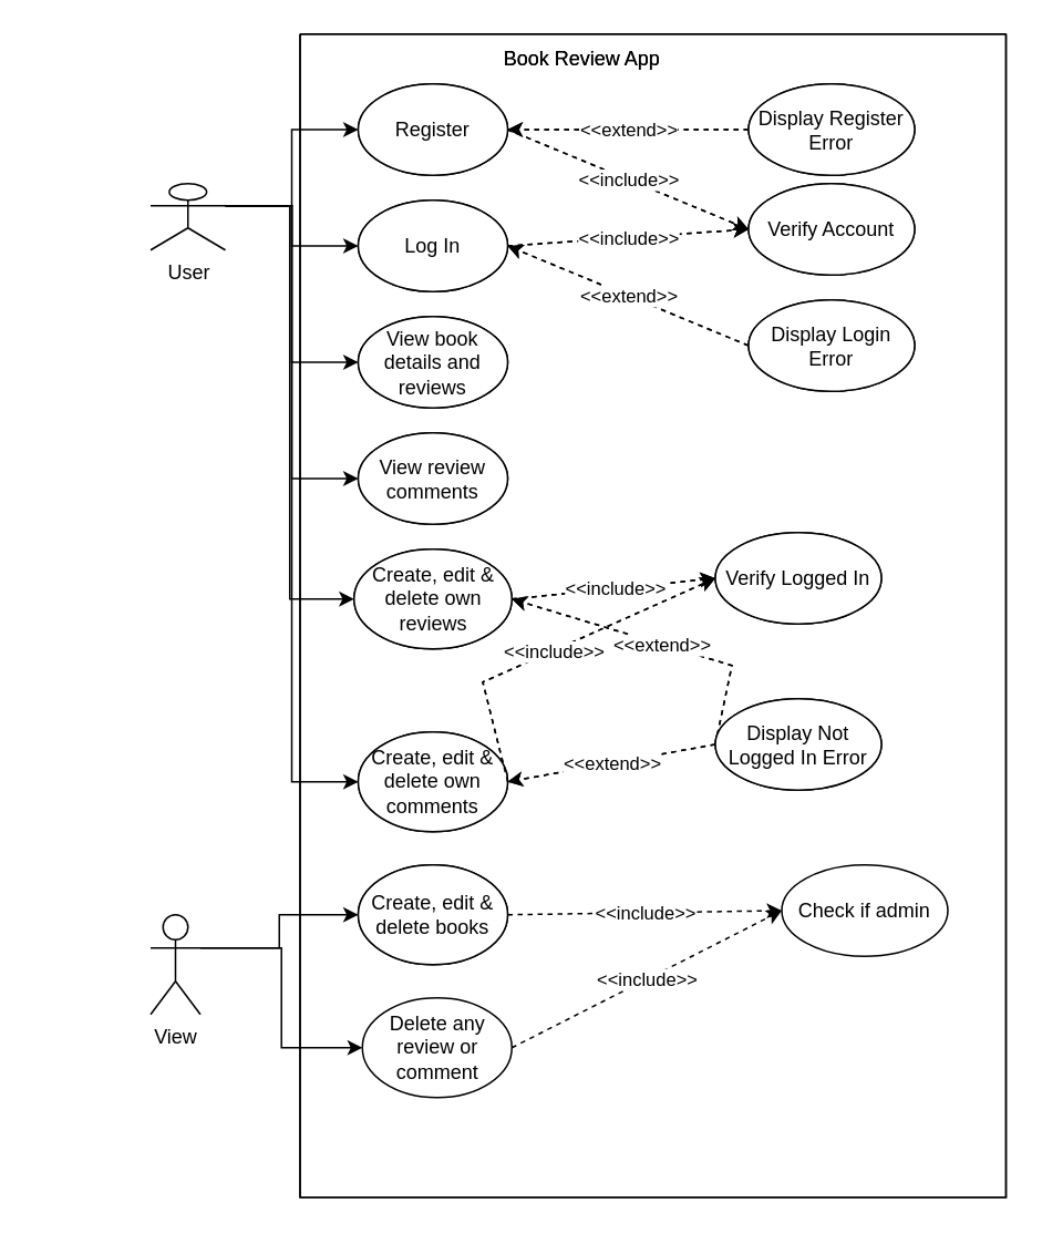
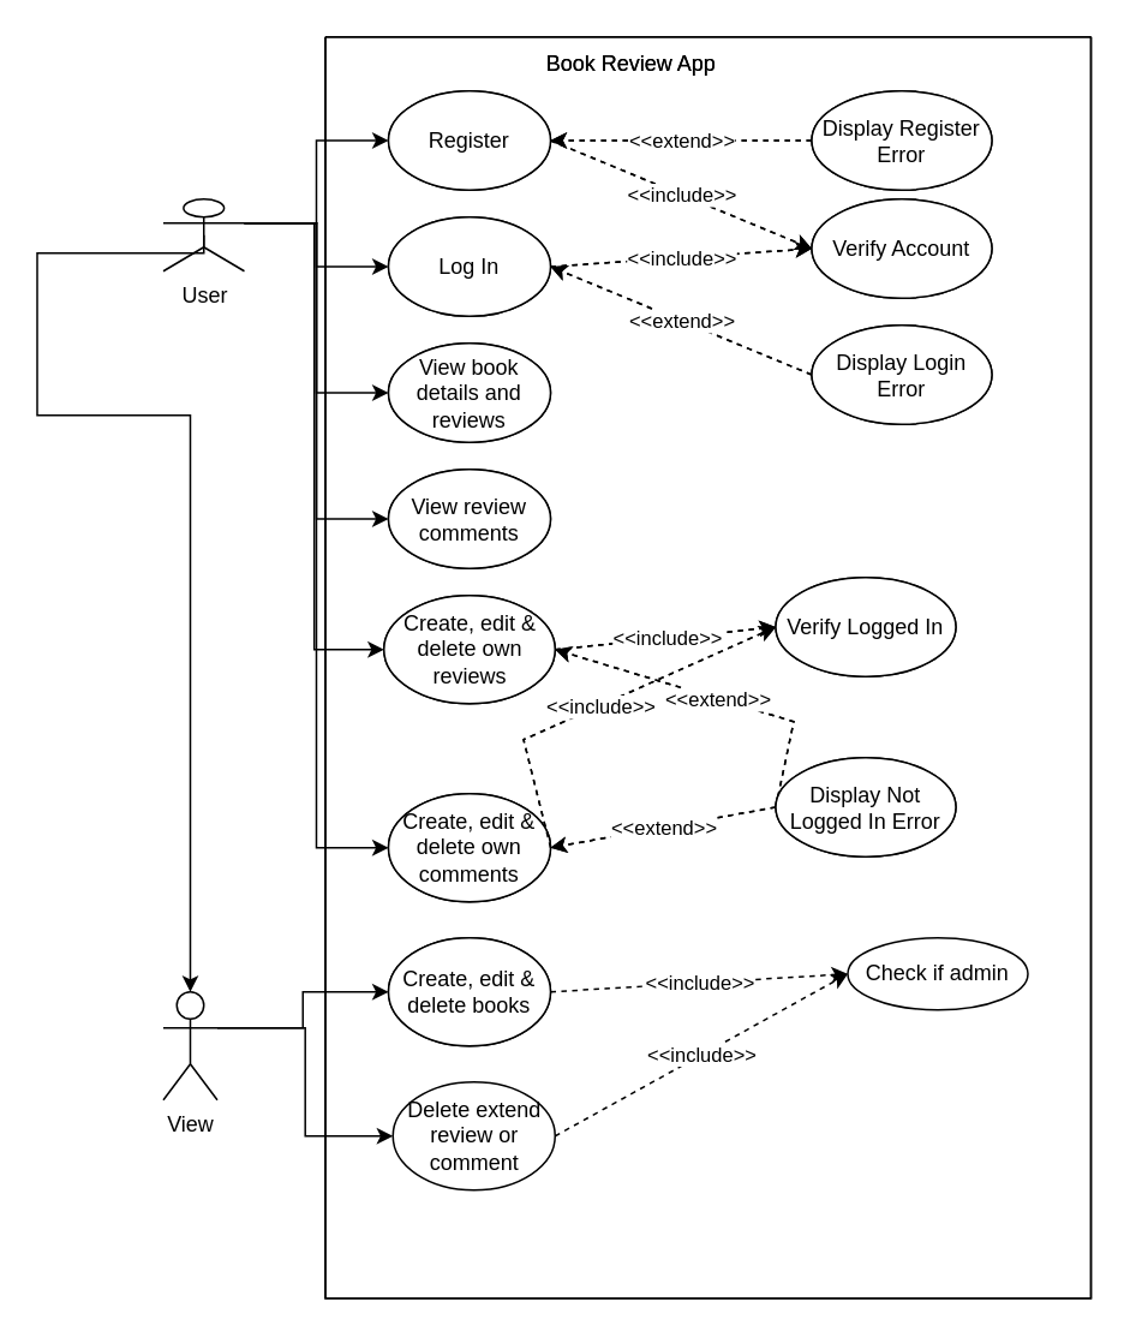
  <mxCell id="0" />
  <mxCell id="1" parent="0" />
+ <mxCell id="2" style="edgeStyle=orthogonalEdgeStyle;rounded=0;orthogonalLoop=1;jettySize=auto;html=1;exitX=0.5;exitY=0.5;exitDx=0;exitDy=0;exitPerimeter=0;" edge="1" parent="1" source="9" target="12"><mxGeometry relative="1" as="geometry"><mxPoint x="90" y="280" as="targetPoint" /><Array as="points"><mxPoint x="20" y="140" /><mxPoint x="20" y="230" /><mxPoint x="105" y="230" /></Array></mxGeometry></mxCell>
  <mxCell id="3" style="edgeStyle=orthogonalEdgeStyle;rounded=0;orthogonalLoop=1;jettySize=auto;html=1;exitX=1;exitY=0.333;exitDx=0;exitDy=0;exitPerimeter=0;entryX=0;entryY=0.5;entryDx=0;entryDy=0;" edge="1" parent="1" source="9" target="17"><mxGeometry relative="1" as="geometry" /></mxCell>
  <mxCell id="4" style="edgeStyle=orthogonalEdgeStyle;rounded=0;orthogonalLoop=1;jettySize=auto;html=1;exitX=1;exitY=0.333;exitDx=0;exitDy=0;exitPerimeter=0;entryX=0;entryY=0.5;entryDx=0;entryDy=0;" edge="1" parent="1" source="9" target="15"><mxGeometry relative="1" as="geometry" /></mxCell>
  <mxCell id="5" style="edgeStyle=orthogonalEdgeStyle;rounded=0;orthogonalLoop=1;jettySize=auto;html=1;exitX=1;exitY=0.333;exitDx=0;exitDy=0;exitPerimeter=0;entryX=0;entryY=0.5;entryDx=0;entryDy=0;" edge="1" parent="1" source="9" target="18"><mxGeometry relative="1" as="geometry" /></mxCell>
  <mxCell id="6" style="edgeStyle=orthogonalEdgeStyle;rounded=0;orthogonalLoop=1;jettySize=auto;html=1;exitX=1;exitY=0.333;exitDx=0;exitDy=0;exitPerimeter=0;entryX=0;entryY=0.5;entryDx=0;entryDy=0;" edge="1" parent="1" source="9" target="19"><mxGeometry relative="1" as="geometry" /></mxCell>
  <mxCell id="7" style="edgeStyle=orthogonalEdgeStyle;rounded=0;orthogonalLoop=1;jettySize=auto;html=1;exitX=1;exitY=0.333;exitDx=0;exitDy=0;exitPerimeter=0;entryX=0;entryY=0.5;entryDx=0;entryDy=0;" edge="1" parent="1" source="9" target="16"><mxGeometry relative="1" as="geometry" /></mxCell>
  <mxCell id="8" style="edgeStyle=orthogonalEdgeStyle;rounded=0;orthogonalLoop=1;jettySize=auto;html=1;exitX=1;exitY=0.333;exitDx=0;exitDy=0;exitPerimeter=0;entryX=0;entryY=0.5;entryDx=0;entryDy=0;" edge="1" parent="1" source="9" target="20"><mxGeometry relative="1" as="geometry" /></mxCell>
  <mxCell id="9" value="User" style="shape=umlActor;verticalLabelPosition=bottom;verticalAlign=top;html=1;outlineConnect=0;" vertex="1" parent="1"><mxGeometry x="90" y="110" width="45" height="40" as="geometry" /></mxCell>
  <mxCell id="10" style="edgeStyle=orthogonalEdgeStyle;rounded=0;orthogonalLoop=1;jettySize=auto;html=1;exitX=1;exitY=0.333;exitDx=0;exitDy=0;exitPerimeter=0;entryX=0;entryY=0.5;entryDx=0;entryDy=0;" edge="1" parent="1" source="12" target="42"><mxGeometry relative="1" as="geometry" /></mxCell>
  <mxCell id="11" style="edgeStyle=orthogonalEdgeStyle;rounded=0;orthogonalLoop=1;jettySize=auto;html=1;exitX=1;exitY=0.333;exitDx=0;exitDy=0;exitPerimeter=0;" edge="1" parent="1" source="12" target="73"><mxGeometry relative="1" as="geometry" /></mxCell>
  <mxCell id="12" value="View" style="shape=umlActor;verticalLabelPosition=bottom;verticalAlign=top;html=1;outlineConnect=0;" vertex="1" parent="1"><mxGeometry x="90" y="550" width="30" height="60" as="geometry" /></mxCell>
  <mxCell id="13" value="" style="swimlane;startSize=0;" vertex="1" parent="1"><mxGeometry x="180" y="20" width="425" height="700" as="geometry"><mxRectangle x="260" y="100" width="50" height="40" as="alternateBounds" /></mxGeometry></mxCell>
  <mxCell id="14" value="Book Review App" style="text;html=1;strokeColor=none;fillColor=none;align=center;verticalAlign=middle;whiteSpace=wrap;rounded=0;" vertex="1" parent="13"><mxGeometry x="110" width="120" height="30" as="geometry" /></mxCell>
  <mxCell id="15" value="Log In" style="ellipse;whiteSpace=wrap;html=1;" vertex="1" parent="13"><mxGeometry x="35" y="100" width="90" height="55" as="geometry" /></mxCell>
  <mxCell id="16" value="View book details and reviews" style="ellipse;whiteSpace=wrap;html=1;" vertex="1" parent="13"><mxGeometry x="35" y="170" width="90" height="55" as="geometry" /></mxCell>
  <mxCell id="17" value="View review comments" style="ellipse;whiteSpace=wrap;html=1;" vertex="1" parent="13"><mxGeometry x="35" y="240" width="90" height="55" as="geometry" /></mxCell>
  <mxCell id="18" value="Create, edit &amp;amp; delete own reviews" style="ellipse;whiteSpace=wrap;html=1;" vertex="1" parent="13"><mxGeometry x="32.5" y="310" width="95" height="60" as="geometry" /></mxCell>
  <mxCell id="19" value="Create, edit &amp;amp; delete own comments" style="ellipse;whiteSpace=wrap;html=1;" vertex="1" parent="13"><mxGeometry x="35" y="420" width="90" height="60" as="geometry" /></mxCell>
  <mxCell id="20" value="Register" style="ellipse;whiteSpace=wrap;html=1;" vertex="1" parent="13"><mxGeometry x="35" y="30" width="90" height="55" as="geometry" /></mxCell>
  <mxCell id="21" value="Verify Account" style="ellipse;whiteSpace=wrap;html=1;" vertex="1" parent="13"><mxGeometry x="270" y="90" width="100" height="55" as="geometry" /></mxCell>
  <mxCell id="22" value="" style="endArrow=classic;html=1;rounded=0;exitX=1;exitY=0.5;exitDx=0;exitDy=0;entryX=0;entryY=0.5;entryDx=0;entryDy=0;dashed=1;" edge="1" parent="13" source="20" target="21"><mxGeometry relative="1" as="geometry"><mxPoint x="165" y="260" as="sourcePoint" /><mxPoint x="215" y="260" as="targetPoint" /></mxGeometry></mxCell>
  <mxCell id="23" value="&amp;lt;&amp;lt;include&amp;gt;&amp;gt;" style="edgeLabel;resizable=0;html=1;align=center;verticalAlign=middle;" connectable="0" vertex="1" parent="22"><mxGeometry relative="1" as="geometry" /></mxCell>
  <mxCell id="24" value="" style="endArrow=classic;html=1;rounded=0;exitX=1;exitY=0.5;exitDx=0;exitDy=0;entryX=0;entryY=0.5;entryDx=0;entryDy=0;dashed=1;" edge="1" parent="13" source="15" target="21"><mxGeometry relative="1" as="geometry"><mxPoint x="135" y="67.5" as="sourcePoint" /><mxPoint x="280" y="107.5" as="targetPoint" /></mxGeometry></mxCell>
  <mxCell id="25" value="&amp;lt;&amp;lt;include&amp;gt;&amp;gt;" style="edgeLabel;resizable=0;html=1;align=center;verticalAlign=middle;" connectable="0" vertex="1" parent="24"><mxGeometry relative="1" as="geometry" /></mxCell>
  <mxCell id="26" value="Display Register Error" style="ellipse;whiteSpace=wrap;html=1;" vertex="1" parent="13"><mxGeometry x="270" y="30" width="100" height="55" as="geometry" /></mxCell>
  <mxCell id="27" value="" style="endArrow=classic;html=1;rounded=0;exitX=0;exitY=0.5;exitDx=0;exitDy=0;entryX=1;entryY=0.5;entryDx=0;entryDy=0;dashed=1;" edge="1" parent="13" source="26" target="20"><mxGeometry relative="1" as="geometry"><mxPoint x="135" y="67.5" as="sourcePoint" /><mxPoint x="280" y="127.5" as="targetPoint" /></mxGeometry></mxCell>
  <mxCell id="28" value="&amp;lt;&amp;lt;extend&amp;gt;&amp;gt;" style="edgeLabel;resizable=0;html=1;align=center;verticalAlign=middle;" connectable="0" vertex="1" parent="27"><mxGeometry relative="1" as="geometry" /></mxCell>
  <mxCell id="29" value="Display Login Error" style="ellipse;whiteSpace=wrap;html=1;" vertex="1" parent="13"><mxGeometry x="270" y="160" width="100" height="55" as="geometry" /></mxCell>
  <mxCell id="30" value="" style="endArrow=classic;html=1;rounded=0;exitX=0;exitY=0.5;exitDx=0;exitDy=0;entryX=1;entryY=0.5;entryDx=0;entryDy=0;dashed=1;" edge="1" parent="13" source="29" target="15"><mxGeometry relative="1" as="geometry"><mxPoint x="280" y="67.5" as="sourcePoint" /><mxPoint x="135" y="67.5" as="targetPoint" /></mxGeometry></mxCell>
  <mxCell id="31" value="&amp;lt;&amp;lt;extend&amp;gt;&amp;gt;" style="edgeLabel;resizable=0;html=1;align=center;verticalAlign=middle;" connectable="0" vertex="1" parent="30"><mxGeometry relative="1" as="geometry" /></mxCell>
  <mxCell id="32" value="Verify Logged In" style="ellipse;whiteSpace=wrap;html=1;" vertex="1" parent="13"><mxGeometry x="250" y="300" width="100" height="55" as="geometry" /></mxCell>
  <mxCell id="33" value="" style="endArrow=classic;html=1;rounded=0;exitX=0;exitY=0.5;exitDx=0;exitDy=0;entryX=1;entryY=0.5;entryDx=0;entryDy=0;dashed=1;" edge="1" parent="13" source="37" target="18"><mxGeometry relative="1" as="geometry"><mxPoint x="280" y="67.5" as="sourcePoint" /><mxPoint x="135" y="67.5" as="targetPoint" /><Array as="points"><mxPoint x="260" y="380" /></Array></mxGeometry></mxCell>
  <mxCell id="34" value="&amp;lt;&amp;lt;extend&amp;gt;&amp;gt;" style="edgeLabel;resizable=0;html=1;align=center;verticalAlign=middle;" connectable="0" vertex="1" parent="33"><mxGeometry relative="1" as="geometry" /></mxCell>
  <mxCell id="35" value="" style="endArrow=classic;html=1;rounded=0;exitX=0;exitY=0.5;exitDx=0;exitDy=0;entryX=1;entryY=0.5;entryDx=0;entryDy=0;dashed=1;" edge="1" parent="13" source="37" target="19"><mxGeometry relative="1" as="geometry"><mxPoint x="260" y="337.5" as="sourcePoint" /><mxPoint x="137.5" y="350" as="targetPoint" /></mxGeometry></mxCell>
  <mxCell id="36" value="&amp;lt;&amp;lt;extend&amp;gt;&amp;gt;" style="edgeLabel;resizable=0;html=1;align=center;verticalAlign=middle;" connectable="0" vertex="1" parent="35"><mxGeometry relative="1" as="geometry" /></mxCell>
  <mxCell id="37" value="Display Not Logged In Error" style="ellipse;whiteSpace=wrap;html=1;" vertex="1" parent="13"><mxGeometry x="250" y="400" width="100" height="55" as="geometry" /></mxCell>
  <mxCell id="38" value="" style="endArrow=classic;html=1;rounded=0;exitX=1;exitY=0.5;exitDx=0;exitDy=0;entryX=0;entryY=0.5;entryDx=0;entryDy=0;dashed=1;" edge="1" parent="13" source="18" target="32"><mxGeometry relative="1" as="geometry"><mxPoint x="135" y="137.5" as="sourcePoint" /><mxPoint x="280" y="127.5" as="targetPoint" /></mxGeometry></mxCell>
  <mxCell id="39" value="&amp;lt;&amp;lt;include&amp;gt;&amp;gt;" style="edgeLabel;resizable=0;html=1;align=center;verticalAlign=middle;" connectable="0" vertex="1" parent="38"><mxGeometry relative="1" as="geometry" /></mxCell>
  <mxCell id="40" value="" style="endArrow=classic;html=1;rounded=0;exitX=1;exitY=0.5;exitDx=0;exitDy=0;entryX=0;entryY=0.5;entryDx=0;entryDy=0;dashed=1;" edge="1" parent="13" source="19" target="32"><mxGeometry relative="1" as="geometry"><mxPoint x="137.5" y="350" as="sourcePoint" /><mxPoint x="260" y="337.5" as="targetPoint" /><Array as="points"><mxPoint x="110" y="390" /></Array></mxGeometry></mxCell>
  <mxCell id="41" value="&amp;lt;&amp;lt;include&amp;gt;&amp;gt;" style="edgeLabel;resizable=0;html=1;align=center;verticalAlign=middle;" connectable="0" vertex="1" parent="40"><mxGeometry relative="1" as="geometry" /></mxCell>
  <mxCell id="42" value="Create, edit &amp;amp; delete books" style="ellipse;whiteSpace=wrap;html=1;" vertex="1" parent="13"><mxGeometry x="35" y="500" width="90" height="60" as="geometry" /></mxCell>
  <mxCell id="43" value="" style="swimlane;startSize=0;" vertex="1" parent="13"><mxGeometry width="425" height="700" as="geometry"><mxRectangle x="260" y="100" width="50" height="40" as="alternateBounds" /></mxGeometry></mxCell>
  <mxCell id="44" value="Book Review App" style="text;html=1;strokeColor=none;fillColor=none;align=center;verticalAlign=middle;whiteSpace=wrap;rounded=0;" vertex="1" parent="43"><mxGeometry x="110" width="120" height="30" as="geometry" /></mxCell>
  <mxCell id="45" value="Log In" style="ellipse;whiteSpace=wrap;html=1;" vertex="1" parent="43"><mxGeometry x="35" y="100" width="90" height="55" as="geometry" /></mxCell>
  <mxCell id="46" value="View book details and reviews" style="ellipse;whiteSpace=wrap;html=1;" vertex="1" parent="43"><mxGeometry x="35" y="170" width="90" height="55" as="geometry" /></mxCell>
  <mxCell id="47" value="View review comments" style="ellipse;whiteSpace=wrap;html=1;" vertex="1" parent="43"><mxGeometry x="35" y="240" width="90" height="55" as="geometry" /></mxCell>
  <mxCell id="48" value="Create, edit &amp;amp; delete own reviews" style="ellipse;whiteSpace=wrap;html=1;" vertex="1" parent="43"><mxGeometry x="32.5" y="310" width="95" height="60" as="geometry" /></mxCell>
  <mxCell id="49" value="Create, edit &amp;amp; delete own comments" style="ellipse;whiteSpace=wrap;html=1;" vertex="1" parent="43"><mxGeometry x="35" y="420" width="90" height="60" as="geometry" /></mxCell>
  <mxCell id="50" value="Register" style="ellipse;whiteSpace=wrap;html=1;" vertex="1" parent="43"><mxGeometry x="35" y="30" width="90" height="55" as="geometry" /></mxCell>
  <mxCell id="51" value="Verify Account" style="ellipse;whiteSpace=wrap;html=1;" vertex="1" parent="43"><mxGeometry x="270" y="90" width="100" height="55" as="geometry" /></mxCell>
  <mxCell id="52" value="" style="endArrow=classic;html=1;rounded=0;exitX=1;exitY=0.5;exitDx=0;exitDy=0;entryX=0;entryY=0.5;entryDx=0;entryDy=0;dashed=1;" edge="1" parent="43" source="50" target="51"><mxGeometry relative="1" as="geometry"><mxPoint x="165" y="260" as="sourcePoint" /><mxPoint x="215" y="260" as="targetPoint" /></mxGeometry></mxCell>
  <mxCell id="53" value="&amp;lt;&amp;lt;include&amp;gt;&amp;gt;" style="edgeLabel;resizable=0;html=1;align=center;verticalAlign=middle;" connectable="0" vertex="1" parent="52"><mxGeometry relative="1" as="geometry" /></mxCell>
  <mxCell id="54" value="" style="endArrow=classic;html=1;rounded=0;exitX=1;exitY=0.5;exitDx=0;exitDy=0;entryX=0;entryY=0.5;entryDx=0;entryDy=0;dashed=1;" edge="1" parent="43" source="45" target="51"><mxGeometry relative="1" as="geometry"><mxPoint x="135" y="67.5" as="sourcePoint" /><mxPoint x="280" y="107.5" as="targetPoint" /></mxGeometry></mxCell>
  <mxCell id="55" value="&amp;lt;&amp;lt;include&amp;gt;&amp;gt;" style="edgeLabel;resizable=0;html=1;align=center;verticalAlign=middle;" connectable="0" vertex="1" parent="54"><mxGeometry relative="1" as="geometry" /></mxCell>
  <mxCell id="56" value="Display Register Error" style="ellipse;whiteSpace=wrap;html=1;" vertex="1" parent="43"><mxGeometry x="270" y="30" width="100" height="55" as="geometry" /></mxCell>
  <mxCell id="57" value="" style="endArrow=classic;html=1;rounded=0;exitX=0;exitY=0.5;exitDx=0;exitDy=0;entryX=1;entryY=0.5;entryDx=0;entryDy=0;dashed=1;" edge="1" parent="43" source="56" target="50"><mxGeometry relative="1" as="geometry"><mxPoint x="135" y="67.5" as="sourcePoint" /><mxPoint x="280" y="127.5" as="targetPoint" /></mxGeometry></mxCell>
  <mxCell id="58" value="&amp;lt;&amp;lt;extend&amp;gt;&amp;gt;" style="edgeLabel;resizable=0;html=1;align=center;verticalAlign=middle;" connectable="0" vertex="1" parent="57"><mxGeometry relative="1" as="geometry" /></mxCell>
  <mxCell id="59" value="Display Login Error" style="ellipse;whiteSpace=wrap;html=1;" vertex="1" parent="43"><mxGeometry x="270" y="160" width="100" height="55" as="geometry" /></mxCell>
  <mxCell id="60" value="" style="endArrow=classic;html=1;rounded=0;exitX=0;exitY=0.5;exitDx=0;exitDy=0;entryX=1;entryY=0.5;entryDx=0;entryDy=0;dashed=1;" edge="1" parent="43" source="59" target="45"><mxGeometry relative="1" as="geometry"><mxPoint x="280" y="67.5" as="sourcePoint" /><mxPoint x="135" y="67.5" as="targetPoint" /></mxGeometry></mxCell>
  <mxCell id="61" value="&amp;lt;&amp;lt;extend&amp;gt;&amp;gt;" style="edgeLabel;resizable=0;html=1;align=center;verticalAlign=middle;" connectable="0" vertex="1" parent="60"><mxGeometry relative="1" as="geometry" /></mxCell>
  <mxCell id="62" value="Verify Logged In" style="ellipse;whiteSpace=wrap;html=1;" vertex="1" parent="43"><mxGeometry x="250" y="300" width="100" height="55" as="geometry" /></mxCell>
  <mxCell id="63" value="" style="endArrow=classic;html=1;rounded=0;exitX=0;exitY=0.5;exitDx=0;exitDy=0;entryX=1;entryY=0.5;entryDx=0;entryDy=0;dashed=1;" edge="1" parent="43" source="67" target="48"><mxGeometry relative="1" as="geometry"><mxPoint x="280" y="67.5" as="sourcePoint" /><mxPoint x="135" y="67.5" as="targetPoint" /><Array as="points"><mxPoint x="260" y="380" /></Array></mxGeometry></mxCell>
  <mxCell id="64" value="&amp;lt;&amp;lt;extend&amp;gt;&amp;gt;" style="edgeLabel;resizable=0;html=1;align=center;verticalAlign=middle;" connectable="0" vertex="1" parent="63"><mxGeometry relative="1" as="geometry" /></mxCell>
  <mxCell id="65" value="" style="endArrow=classic;html=1;rounded=0;exitX=0;exitY=0.5;exitDx=0;exitDy=0;entryX=1;entryY=0.5;entryDx=0;entryDy=0;dashed=1;" edge="1" parent="43" source="67" target="49"><mxGeometry relative="1" as="geometry"><mxPoint x="260" y="337.5" as="sourcePoint" /><mxPoint x="137.5" y="350" as="targetPoint" /></mxGeometry></mxCell>
  <mxCell id="66" value="&amp;lt;&amp;lt;extend&amp;gt;&amp;gt;" style="edgeLabel;resizable=0;html=1;align=center;verticalAlign=middle;" connectable="0" vertex="1" parent="65"><mxGeometry relative="1" as="geometry" /></mxCell>
  <mxCell id="67" value="Display Not Logged In Error" style="ellipse;whiteSpace=wrap;html=1;" vertex="1" parent="43"><mxGeometry x="250" y="400" width="100" height="55" as="geometry" /></mxCell>
  <mxCell id="68" value="" style="endArrow=classic;html=1;rounded=0;exitX=1;exitY=0.5;exitDx=0;exitDy=0;entryX=0;entryY=0.5;entryDx=0;entryDy=0;dashed=1;" edge="1" parent="43" source="48" target="62"><mxGeometry relative="1" as="geometry"><mxPoint x="135" y="137.5" as="sourcePoint" /><mxPoint x="280" y="127.5" as="targetPoint" /></mxGeometry></mxCell>
  <mxCell id="69" value="&amp;lt;&amp;lt;include&amp;gt;&amp;gt;" style="edgeLabel;resizable=0;html=1;align=center;verticalAlign=middle;" connectable="0" vertex="1" parent="68"><mxGeometry relative="1" as="geometry" /></mxCell>
  <mxCell id="70" value="" style="endArrow=classic;html=1;rounded=0;exitX=1;exitY=0.5;exitDx=0;exitDy=0;entryX=0;entryY=0.5;entryDx=0;entryDy=0;dashed=1;" edge="1" parent="43" source="49" target="62"><mxGeometry relative="1" as="geometry"><mxPoint x="137.5" y="350" as="sourcePoint" /><mxPoint x="260" y="337.5" as="targetPoint" /><Array as="points"><mxPoint x="110" y="390" /></Array></mxGeometry></mxCell>
  <mxCell id="71" value="&amp;lt;&amp;lt;include&amp;gt;&amp;gt;" style="edgeLabel;resizable=0;html=1;align=center;verticalAlign=middle;" connectable="0" vertex="1" parent="70"><mxGeometry relative="1" as="geometry" /></mxCell>
  <mxCell id="72" value="Create, edit &amp;amp; delete books" style="ellipse;whiteSpace=wrap;html=1;" vertex="1" parent="43"><mxGeometry x="35" y="500" width="90" height="60" as="geometry" /></mxCell>
- <mxCell id="73" value="Delete any review or comment" style="ellipse;whiteSpace=wrap;html=1;" vertex="1" parent="43"><mxGeometry x="37.5" y="580" width="90" height="60" as="geometry" /></mxCell>
- <mxCell id="74" value="Check if admin" style="ellipse;whiteSpace=wrap;html=1;" vertex="1" parent="43"><mxGeometry x="290" y="500" width="100" height="55" as="geometry" /></mxCell>
+ <mxCell id="73" value="Delete extend review or comment" style="ellipse;whiteSpace=wrap;html=1;" vertex="1" parent="43"><mxGeometry x="37.5" y="580" width="90" height="60" as="geometry" /></mxCell>
+ <mxCell id="74" value="Check if admin" style="ellipse;whiteSpace=wrap;html=1;" vertex="1" parent="43"><mxGeometry x="290" y="500" width="100" height="40" as="geometry" /></mxCell>
  <mxCell id="75" value="" style="endArrow=classic;html=1;rounded=0;exitX=1;exitY=0.5;exitDx=0;exitDy=0;entryX=0;entryY=0.5;entryDx=0;entryDy=0;dashed=1;" edge="1" parent="43" source="72" target="74"><mxGeometry relative="1" as="geometry"><mxPoint x="137.5" y="350" as="sourcePoint" /><mxPoint x="260" y="337.5" as="targetPoint" /></mxGeometry></mxCell>
  <mxCell id="76" value="&amp;lt;&amp;lt;include&amp;gt;&amp;gt;" style="edgeLabel;resizable=0;html=1;align=center;verticalAlign=middle;" connectable="0" vertex="1" parent="75"><mxGeometry relative="1" as="geometry" /></mxCell>
  <mxCell id="77" value="" style="endArrow=classic;html=1;rounded=0;exitX=1;exitY=0.5;exitDx=0;exitDy=0;entryX=0;entryY=0.5;entryDx=0;entryDy=0;dashed=1;" edge="1" parent="43" source="73" target="74"><mxGeometry relative="1" as="geometry"><mxPoint x="135" y="540" as="sourcePoint" /><mxPoint x="260" y="562.5" as="targetPoint" /></mxGeometry></mxCell>
  <mxCell id="78" value="&amp;lt;&amp;lt;include&amp;gt;&amp;gt;" style="edgeLabel;resizable=0;html=1;align=center;verticalAlign=middle;" connectable="0" vertex="1" parent="77"><mxGeometry relative="1" as="geometry" /></mxCell>
